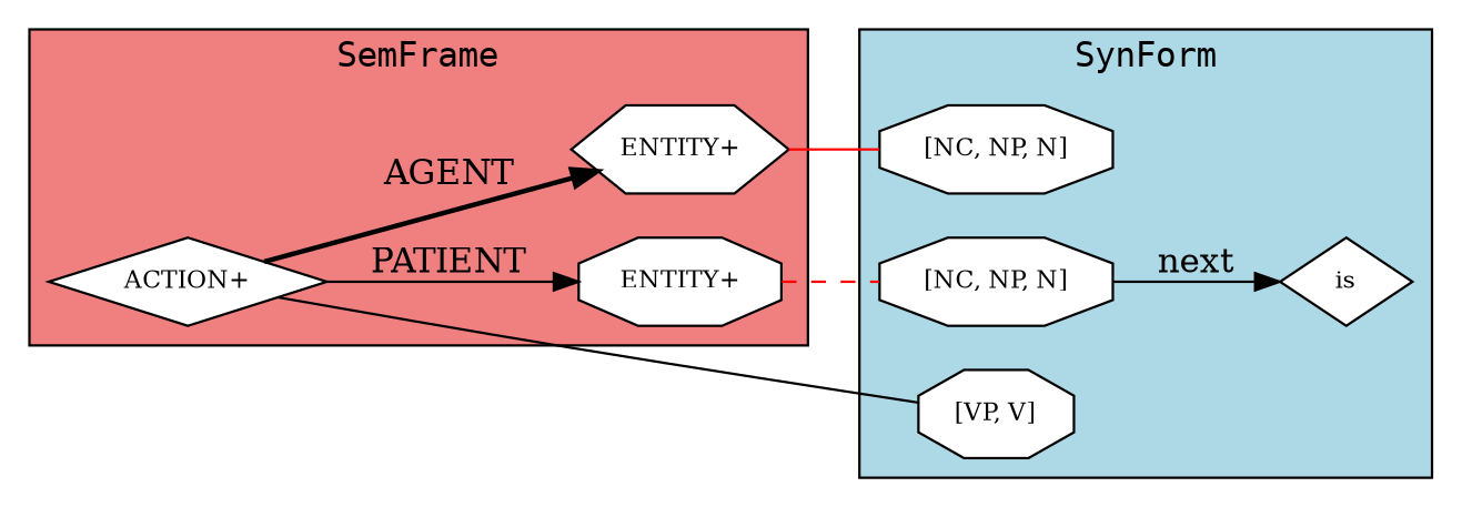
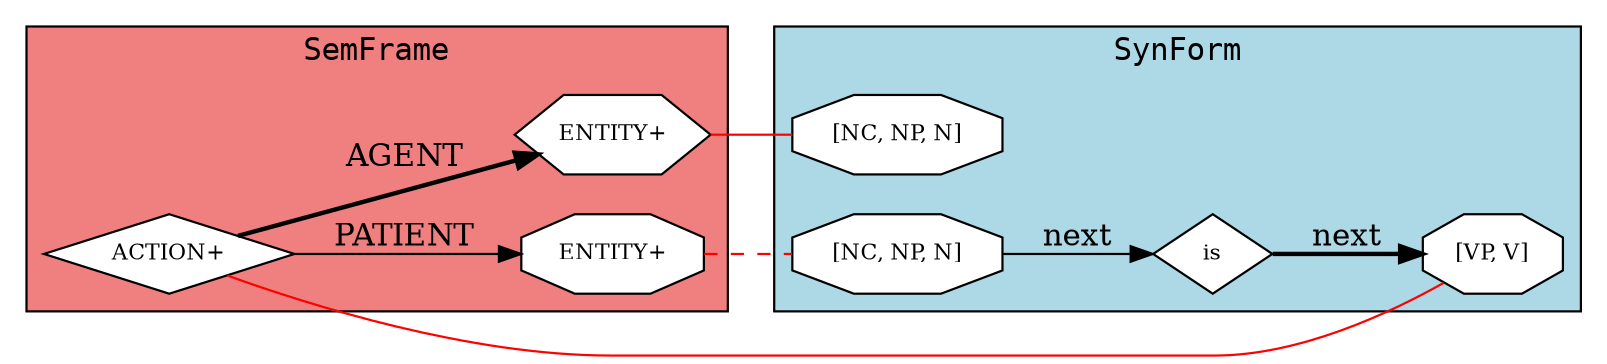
  digraph {
    fontname=consolas
    rankdir=LR
    node [fillcolor=white fontsize=10 shape=octagon style=filled]
    edge [style=solid]
    n1 [color=black label="ENTITY+" shape=hexagon]
    n2 [color=black label="ENTITY+"]
    n3 [color=black label="ACTION+" shape=diamond]
    n4 [label="[NC, NP, N]"]
    n5 [label=is shape=diamond]
    n6 [label="[VP, V]"]
    n7 [label="[NC, NP, N]"]
    subgraph cluster_1 {
      bgcolor=lightcoral
      label=SemFrame
      n1
      n2
      n3
    }
    subgraph cluster_2 {
      bgcolor=lightblue
      label=SynForm
      n4
      n5
      n6
      n7
    }
    n1 -> n7 [color=red dir=none penwidth=1]
    n2 -> n4 [color=red dir=none penwidth=1 style=dashed]
    n3 -> n1 [label=AGENT style=bold]
    n3 -> n2 [label=PATIENT]
-   n3 -> n6 [color=black dir=none penwidth=1]
+   n3 -> n6 [color=red dir=none penwidth=1]
    n4 -> n5 [label=next]
+   n5 -> n6 [label=next style=bold]
  }
